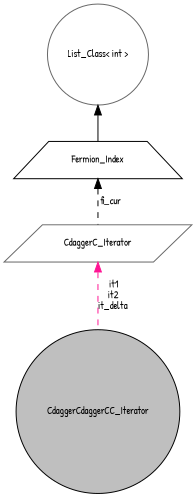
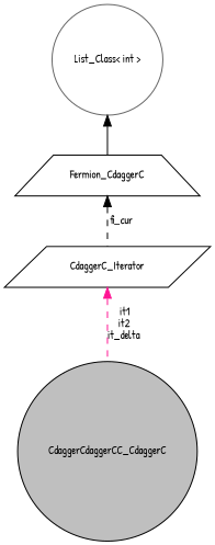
  digraph {
    fontname="Patrick Hand"
    node [color=black fillcolor=white fontname="Patrick Hand" fontsize=10 shape=circle style=filled]
    edge [color=black dir=back fontname="Patrick Hand" fontsize=10 labelfontname=Helvetica labelfontsize=10 style=dashed]
-   n1 [fillcolor=grey75 fontcolor=black height=0.2 label=CdaggerCdaggerCC_Iterator width=0.4]
-   n2 [color=gray40 height=0.2 label=CdaggerC_Iterator shape=parallelogram width=0.4]
-   n3 [height=0.2 label=Fermion_Index shape=trapezium width=0.4]
+   n1 [fillcolor=grey75 fontcolor=black height=0.2 label=CdaggerCdaggerCC_CdaggerC width=0.4]
+   n2 [height=0.2 label=CdaggerC_Iterator shape=parallelogram width=0.4]
+   n3 [height=0.2 label=Fermion_CdaggerC shape=trapezium width=0.4]
    n4 [color=gray40 height=0.2 label="List_Class\< int \>" width=0.4]
    n2 -> n1 [color=deeppink label=" it1\nit2\nit_delta"]
    n3 -> n2 [label=" fi_cur"]
    n4 -> n3 [style=solid]
  }
